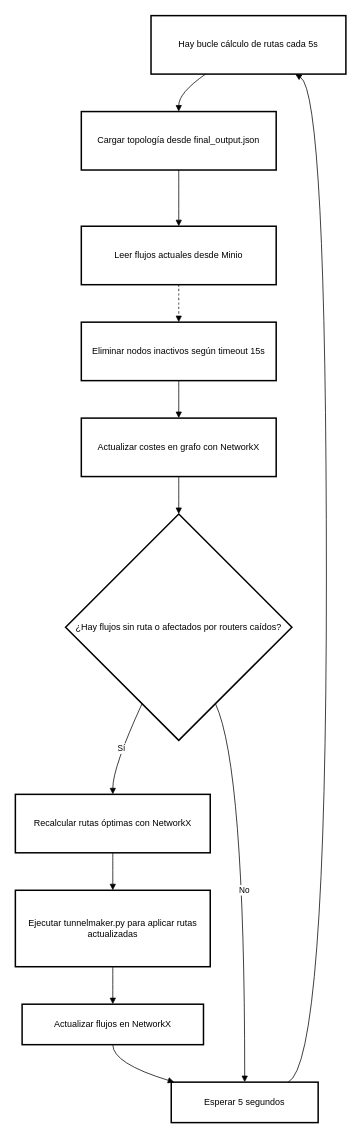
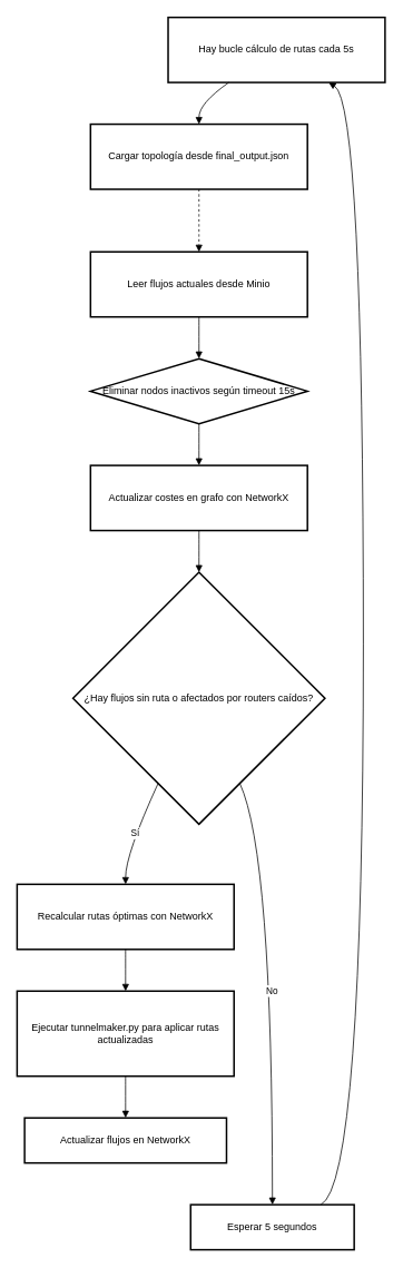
  <mxCell id="0" />
  <mxCell id="1" parent="0" />
  <mxCell id="2" value="Hay bucle cálculo de rutas cada 5s" style="whiteSpace=wrap;strokeWidth=2;" vertex="1" parent="1"><mxGeometry x="201" y="20" width="260" height="78" as="geometry" /></mxCell>
  <mxCell id="3" value="Cargar topología desde final_output.json" style="whiteSpace=wrap;strokeWidth=2;" vertex="1" parent="1"><mxGeometry x="108" y="148" width="260" height="78" as="geometry" /></mxCell>
  <mxCell id="4" value="Leer flujos actuales desde Minio" style="whiteSpace=wrap;strokeWidth=2;" vertex="1" parent="1"><mxGeometry x="108" y="301" width="260" height="78" as="geometry" /></mxCell>
- <mxCell id="5" value="Eliminar nodos inactivos según timeout 15s" style="whiteSpace=wrap;strokeWidth=2;" vertex="1" parent="1"><mxGeometry x="108" y="429" width="260" height="78" as="geometry" /></mxCell>
+ <mxCell id="5" value="Eliminar nodos inactivos según timeout 15s" style="rhombus;whiteSpace=wrap;strokeWidth=2;" vertex="1" parent="1"><mxGeometry x="108" y="429" width="260" height="78" as="geometry" /></mxCell>
  <mxCell id="6" value="Actualizar costes en grafo con NetworkX" style="whiteSpace=wrap;strokeWidth=2;" vertex="1" parent="1"><mxGeometry x="108" y="557" width="260" height="78" as="geometry" /></mxCell>
  <mxCell id="7" value="¿Hay flujos sin ruta o afectados por routers caídos?" style="rhombus;strokeWidth=2;whiteSpace=wrap;" vertex="1" parent="1"><mxGeometry x="87" y="685" width="302" height="302" as="geometry" /></mxCell>
  <mxCell id="8" value="Recalcular rutas óptimas con NetworkX" style="whiteSpace=wrap;strokeWidth=2;" vertex="1" parent="1"><mxGeometry x="20" y="1059" width="260" height="78" as="geometry" /></mxCell>
  <mxCell id="9" value="Ejecutar tunnelmaker.py para aplicar rutas actualizadas" style="whiteSpace=wrap;strokeWidth=2;" vertex="1" parent="1"><mxGeometry x="20" y="1187" width="260" height="102" as="geometry" /></mxCell>
  <mxCell id="10" value="Actualizar flujos en NetworkX" style="whiteSpace=wrap;strokeWidth=2;" vertex="1" parent="1"><mxGeometry x="29" y="1339" width="242" height="54" as="geometry" /></mxCell>
  <mxCell id="11" value="Esperar 5 segundos" style="whiteSpace=wrap;strokeWidth=2;" vertex="1" parent="1"><mxGeometry x="228" y="1443" width="196" height="54" as="geometry" /></mxCell>
  <mxCell id="12" value="" style="curved=1;startArrow=none;endArrow=block;exitX=0.28;exitY=1;entryX=0.5;entryY=0;rounded=0;" edge="1" parent="1" source="2" target="3"><mxGeometry relative="1" as="geometry"><Array as="points"><mxPoint x="238" y="123" /></Array></mxGeometry></mxCell>
- <mxCell id="13" value="" style="curved=1;startArrow=none;endArrow=block;exitX=0.5;exitY=1;entryX=0.5;entryY=0;rounded=0;" edge="1" parent="1" source="3" target="4"><mxGeometry relative="1" as="geometry"><Array as="points" /></mxGeometry></mxCell>
- <mxCell id="14" value="" style="curved=1;startArrow=none;endArrow=block;exitX=0.5;exitY=1;entryX=0.5;entryY=0;rounded=0;dashed=1;" edge="1" parent="1" source="4" target="5"><mxGeometry relative="1" as="geometry"><Array as="points" /></mxGeometry></mxCell>
+ <mxCell id="13" value="" style="curved=1;startArrow=none;endArrow=block;exitX=0.5;exitY=1;entryX=0.5;entryY=0;rounded=0;dashed=1;" edge="1" parent="1" source="3" target="4"><mxGeometry relative="1" as="geometry"><Array as="points" /></mxGeometry></mxCell>
+ <mxCell id="14" value="" style="curved=1;startArrow=none;endArrow=block;exitX=0.5;exitY=1;entryX=0.5;entryY=0;rounded=0;" edge="1" parent="1" source="4" target="5"><mxGeometry relative="1" as="geometry"><Array as="points" /></mxGeometry></mxCell>
  <mxCell id="15" value="" style="curved=1;startArrow=none;endArrow=block;exitX=0.5;exitY=1;entryX=0.5;entryY=0;rounded=0;" edge="1" parent="1" source="5" target="6"><mxGeometry relative="1" as="geometry"><Array as="points" /></mxGeometry></mxCell>
  <mxCell id="16" value="" style="curved=1;startArrow=none;endArrow=block;exitX=0.5;exitY=1;entryX=0.5;entryY=0;rounded=0;" edge="1" parent="1" source="6" target="7"><mxGeometry relative="1" as="geometry"><Array as="points" /></mxGeometry></mxCell>
  <mxCell id="17" value="Sí" style="curved=1;startArrow=none;endArrow=block;exitX=0.26;exitY=1;entryX=0.5;entryY=0.01;rounded=0;" edge="1" parent="1" source="7" target="8"><mxGeometry relative="1" as="geometry"><Array as="points"><mxPoint x="150" y="1023" /></Array></mxGeometry></mxCell>
  <mxCell id="18" value="" style="curved=1;startArrow=none;endArrow=block;exitX=0.5;exitY=1.01;entryX=0.5;entryY=0;rounded=0;" edge="1" parent="1" source="8" target="9"><mxGeometry relative="1" as="geometry"><Array as="points" /></mxGeometry></mxCell>
  <mxCell id="19" value="" style="curved=1;startArrow=none;endArrow=block;exitX=0.5;exitY=1;entryX=0.5;entryY=0.01;rounded=0;" edge="1" parent="1" source="9" target="10"><mxGeometry relative="1" as="geometry"><Array as="points" /></mxGeometry></mxCell>
- <mxCell id="20" value="" style="curved=1;startArrow=none;endArrow=block;exitX=0.5;exitY=1.01;entryX=0.03;entryY=0.01;rounded=0;" edge="1" parent="1" source="10" target="11"><mxGeometry relative="1" as="geometry"><Array as="points"><mxPoint x="150" y="1418" /></Array></mxGeometry></mxCell>
  <mxCell id="21" value="No" style="curved=1;startArrow=none;endArrow=block;exitX=0.74;exitY=1;entryX=0.5;entryY=0.01;rounded=0;" edge="1" parent="1" source="7" target="11"><mxGeometry relative="1" as="geometry"><Array as="points"><mxPoint x="326" y="1023" /></Array></mxGeometry></mxCell>
  <mxCell id="22" value="" style="curved=1;startArrow=none;endArrow=block;exitX=0.79;exitY=0.01;entryX=0.74;entryY=1;rounded=0;" edge="1" parent="1" source="11" target="2"><mxGeometry relative="1" as="geometry"><Array as="points"><mxPoint x="435" y="1418" /><mxPoint x="435" y="123" /></Array></mxGeometry></mxCell>
